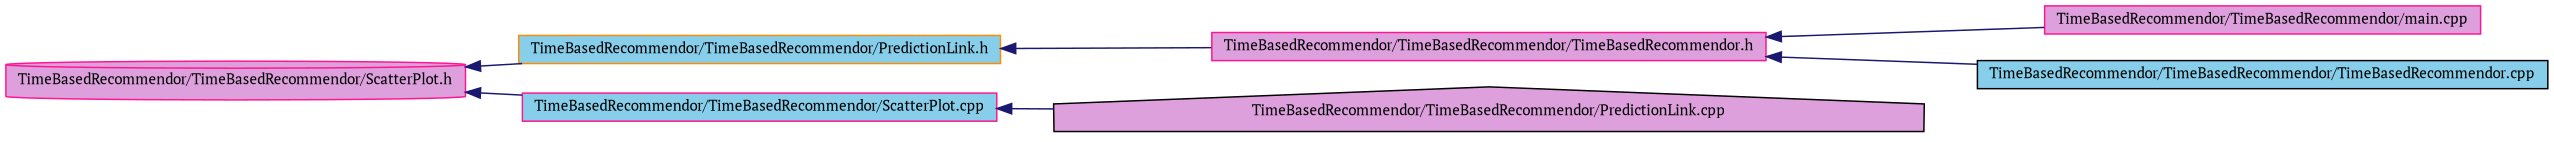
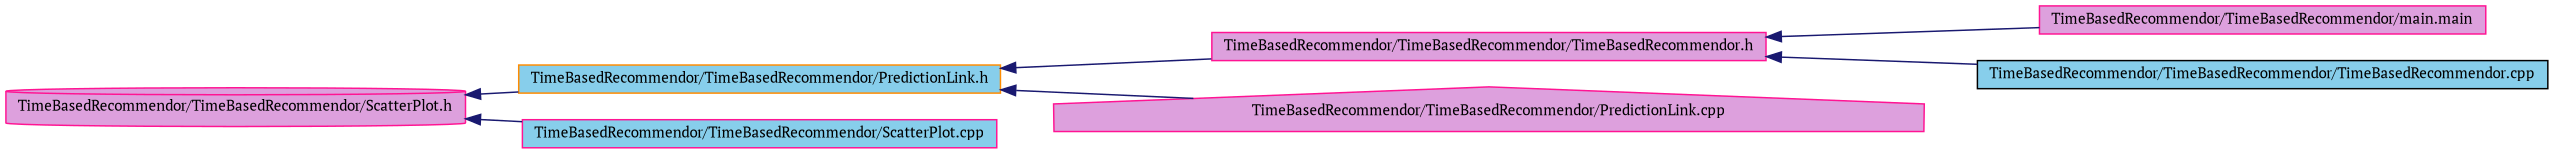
  digraph {
    fontname="PT Serif"
    rankdir=LR
    node [color=deeppink fillcolor=plum fontname="PT Serif" fontsize=10 shape=box style=filled]
    edge [color=midnightblue dir=back fontname="PT Serif" fontsize=10 labelfontname=Helvetica labelfontsize=10 style=solid]
    n1 [fontcolor=black height=0.2 label="TimeBasedRecommendor/TimeBasedRecommendor/ScatterPlot.h" shape=cylinder width=0.4]
    n2 [color=darkorange fillcolor=skyblue height=0.2 label="TimeBasedRecommendor/TimeBasedRecommendor/PredictionLink.h" width=0.4]
    n3 [fillcolor=skyblue height=0.2 label="TimeBasedRecommendor/TimeBasedRecommendor/ScatterPlot.cpp" width=0.4]
    n4 [height=0.2 label="TimeBasedRecommendor/TimeBasedRecommendor/TimeBasedRecommendor.h" width=0.4]
-   n5 [color=black height=0.2 label="TimeBasedRecommendor/TimeBasedRecommendor/PredictionLink.cpp" shape=house width=0.4]
-   n6 [height=0.2 label="TimeBasedRecommendor/TimeBasedRecommendor/main.cpp" width=0.4]
+   n5 [height=0.2 label="TimeBasedRecommendor/TimeBasedRecommendor/PredictionLink.cpp" shape=house width=0.4]
+   n6 [height=0.2 label="TimeBasedRecommendor/TimeBasedRecommendor/main.main" width=0.4]
    n7 [color=black fillcolor=skyblue height=0.2 label="TimeBasedRecommendor/TimeBasedRecommendor/TimeBasedRecommendor.cpp" width=0.4]
    n1 -> n2
    n1 -> n3
    n2 -> n4
-   n3 -> n5
+   n2 -> n5
    n4 -> n6
    n4 -> n7
  }
